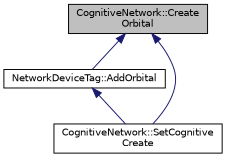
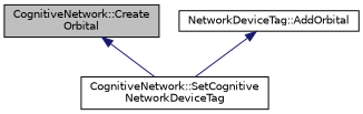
  digraph {
    rankdir=TB
    node [color=black fillcolor=white fontname=Helvetica fontsize=10 shape=record style=filled]
    edge [color=midnightblue dir=back fontname=Helvetica fontsize=10 labelfontname=Helvetica labelfontsize=10 style=solid]
    n1 [fillcolor=grey75 fontcolor=black height=0.2 label="CognitiveNetwork::Create\lOrbital" width=0.4]
    n2 [height=0.2 label="NetworkDeviceTag::AddOrbital" width=0.4]
-   n3 [height=0.2 label="CognitiveNetwork::SetCognitive\lCreate" width=0.4]
-   n1 -> n2
+   n3 [height=0.2 label="CognitiveNetwork::SetCognitive\lNetworkDeviceTag" width=0.4]
    n1 -> n3
    n2 -> n3
  }
